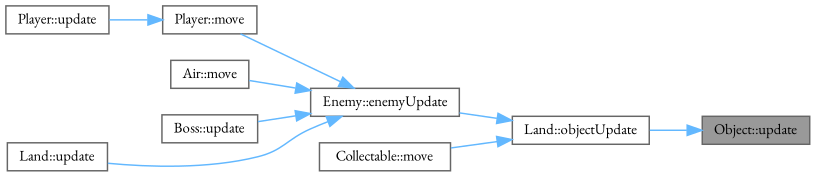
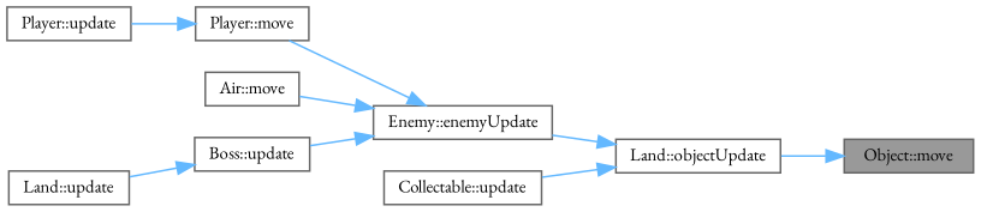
  digraph {
    fontname="EB Garamond"
    rankdir=RL
    node [color=grey40 fillcolor=white fontname="EB Garamond" fontsize=10 shape=box style=filled]
    edge [color=steelblue1 dir=back fontname="EB Garamond" fontsize=10 labelfontname=Helvetica labelfontsize=10 style=solid]
-   n1 [color=gray40 fillcolor=grey60 fontcolor=black height=0.2 label="Object::update" width=0.4]
+   n1 [color=gray40 fillcolor=grey60 fontcolor=black height=0.2 label="Object::move" width=0.4]
    n2 [height=0.2 label="Land::objectUpdate" width=0.4]
    n3 [height=0.2 label="Player::move" width=0.4]
    n4 [height=0.2 label="Player::update" width=0.4]
    n5 [height=0.2 label="Enemy::enemyUpdate" width=0.4]
-   n6 [height=0.2 label="Collectable::move" width=0.4]
+   n6 [height=0.2 label="Collectable::update" width=0.4]
    n7 [height=0.2 label="Air::move" width=0.4]
    n8 [height=0.2 label="Boss::update" width=0.4]
    n9 [height=0.2 label="Land::update" width=0.4]
    n1 -> n2
    n2 -> n5
    n2 -> n6
    n3 -> n4
    n5 -> n3
    n5 -> n7
    n5 -> n8
-   n5 -> n9
+   n8 -> n9
  }
